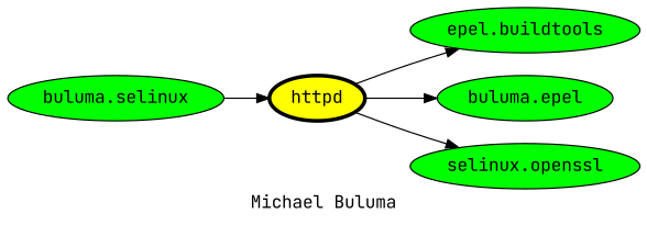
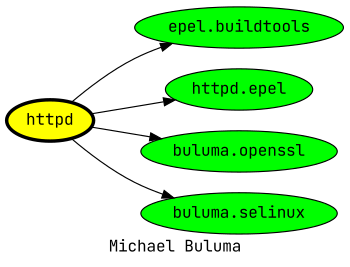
  digraph {
    fontname="JetBrains Mono"
    label="Michael Buluma"
    rankdir=LR
    node [fillcolor=green fontname="JetBrains Mono" style=filled]
    edge [fontname="JetBrains Mono"]
    httpd [fillcolor=yellow penwidth=3]
    n2 [label="epel.buildtools"]
-   "buluma.epel"
-   "buluma.openssl" [label="selinux.openssl"]
+   "buluma.epel" [label="httpd.epel"]
+   "buluma.openssl"
    "buluma.selinux"
    httpd -> n2
    httpd -> "buluma.epel"
    httpd -> "buluma.openssl"
-   "buluma.selinux" -> httpd
+   httpd -> "buluma.selinux"
  }
